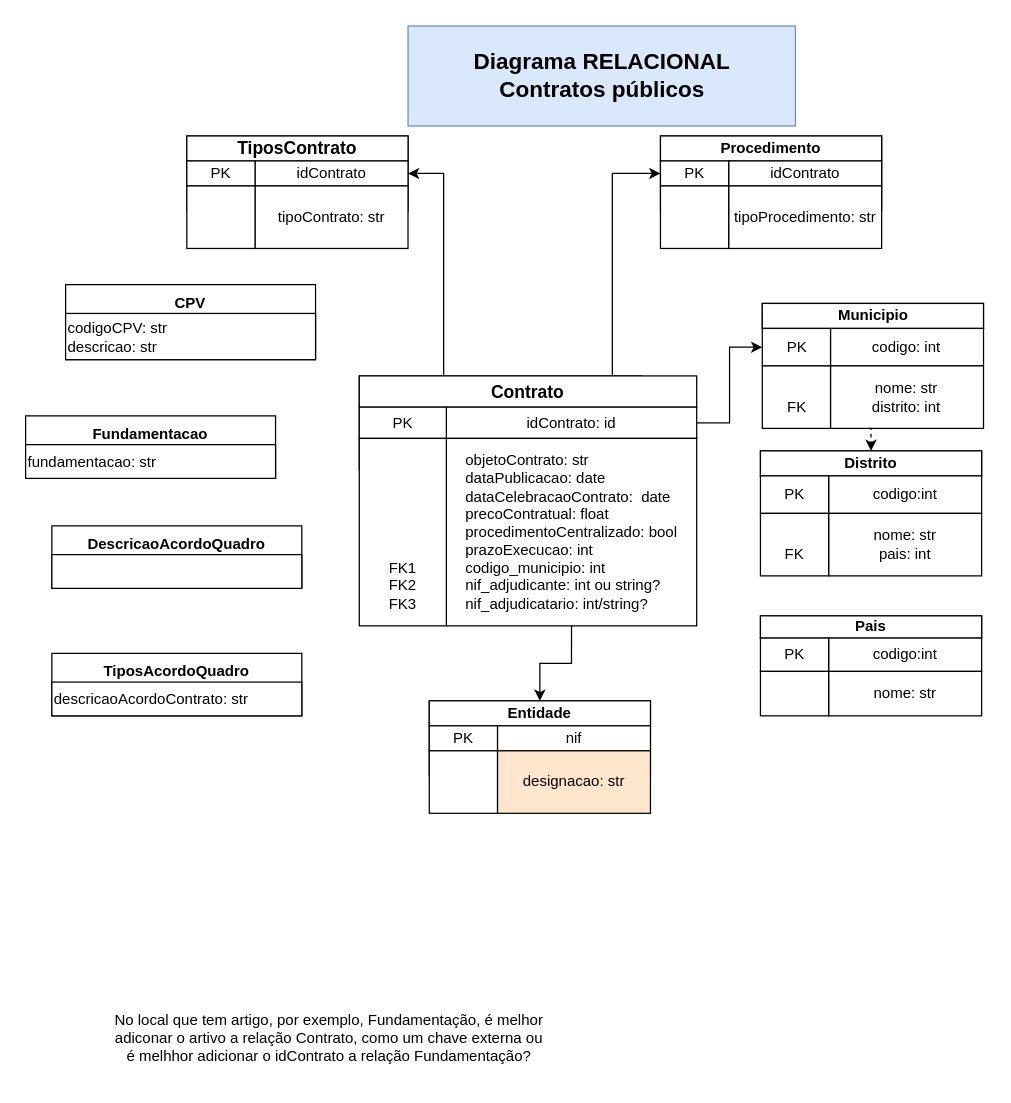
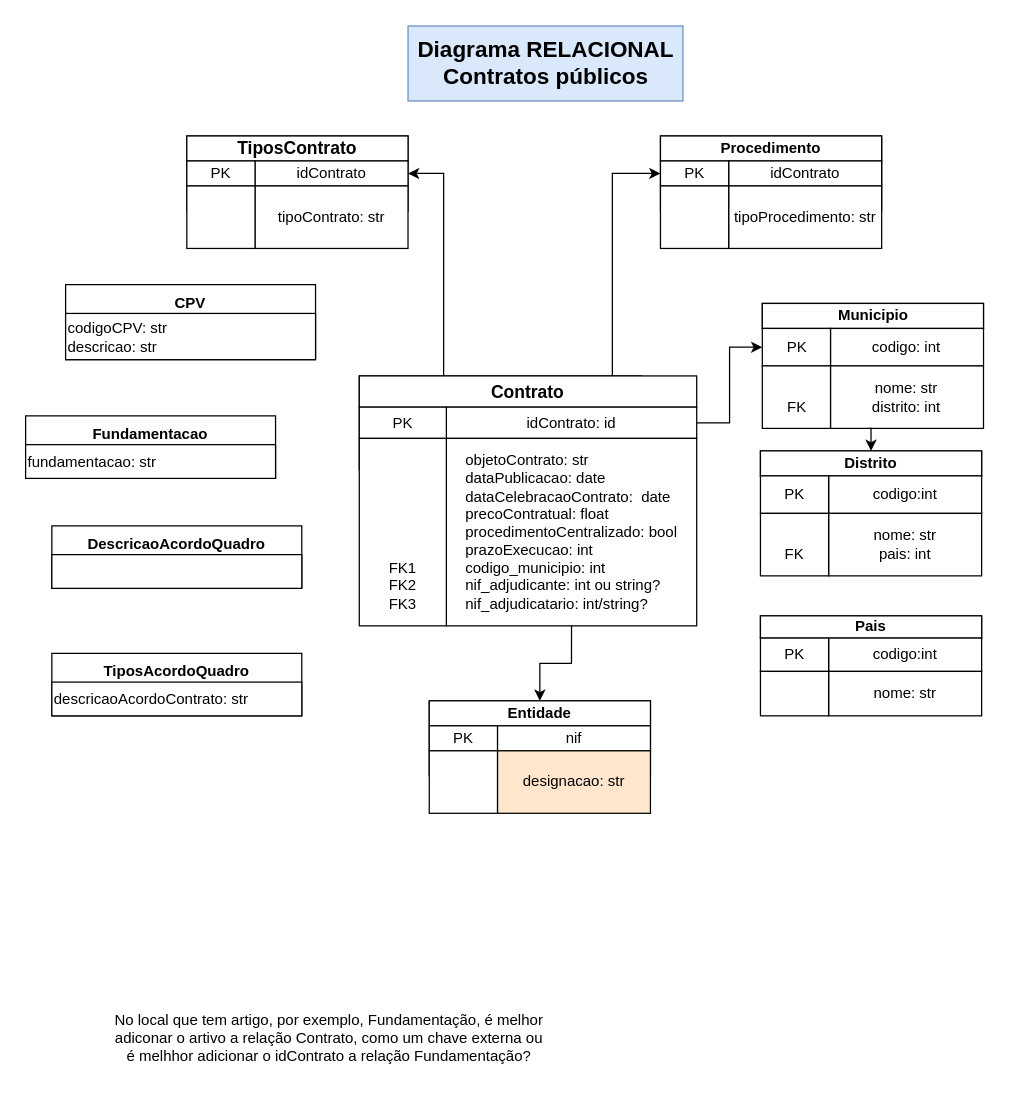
  <mxCell id="0" />
  <mxCell id="1" parent="0" />
  <mxCell id="2" value="CPV" style="swimlane;whiteSpace=wrap;html=1;startSize=30;" parent="1" vertex="1"><mxGeometry x="52" y="227" width="200" height="60" as="geometry" /></mxCell>
  <mxCell id="3" value="codigoCPV: str&lt;div&gt;descricao: str&lt;/div&gt;" style="whiteSpace=wrap;html=1;align=left;" parent="2" vertex="1"><mxGeometry y="23" width="200" height="37" as="geometry" /></mxCell>
  <mxCell id="4" value="Fundamentacao" style="swimlane;whiteSpace=wrap;html=1;startSize=30;align=center;" parent="1" vertex="1"><mxGeometry x="20" y="332" width="200" height="50" as="geometry" /></mxCell>
  <mxCell id="5" value="fundamentacao: str" style="whiteSpace=wrap;html=1;align=left;" parent="4" vertex="1"><mxGeometry y="23" width="200" height="27" as="geometry" /></mxCell>
  <mxCell id="6" value="TiposAcordoQuadro" style="swimlane;whiteSpace=wrap;html=1;startSize=30;align=center;" parent="1" vertex="1"><mxGeometry x="41" y="522" width="200" height="50" as="geometry" /></mxCell>
  <mxCell id="7" value="descricaoAcordoContrato: str" style="whiteSpace=wrap;html=1;align=left;" parent="6" vertex="1"><mxGeometry y="23" width="200" height="27" as="geometry" /></mxCell>
- <mxCell id="8" value="Diagrama RELACIONAL&lt;div style=&quot;font-size: 18px;&quot;&gt;Contratos públicos&lt;/div&gt;" style="text;html=1;align=center;verticalAlign=middle;resizable=0;points=[];autosize=1;strokeColor=#6c8ebf;fillColor=#dae8fc;fontStyle=1;fontSize=18;" parent="1" vertex="1"><mxGeometry x="326" y="20" width="310" height="80" as="geometry" /></mxCell>
+ <mxCell id="8" value="Diagrama RELACIONAL&lt;div style=&quot;font-size: 18px;&quot;&gt;Contratos públicos&lt;/div&gt;" style="text;html=1;align=center;verticalAlign=middle;resizable=0;points=[];autosize=1;strokeColor=#6c8ebf;fillColor=#dae8fc;fontStyle=1;fontSize=18;" parent="1" vertex="1"><mxGeometry x="326" y="20" width="220" height="60" as="geometry" /></mxCell>
  <mxCell id="9" value="DescricaoAcordoQuadro" style="swimlane;whiteSpace=wrap;html=1;startSize=30;align=center;" parent="1" vertex="1"><mxGeometry x="41" y="420" width="200" height="50" as="geometry" /></mxCell>
  <mxCell id="10" value="" style="whiteSpace=wrap;html=1;align=left;" parent="9" vertex="1"><mxGeometry y="23" width="200" height="27" as="geometry" /></mxCell>
  <mxCell id="11" value="" style="group" vertex="1" connectable="0" parent="1"><mxGeometry x="149" y="108" width="177" height="90" as="geometry" /></mxCell>
  <mxCell id="12" value="" style="rounded=0;whiteSpace=wrap;html=1;" vertex="1" parent="11"><mxGeometry width="177" height="60" as="geometry" /></mxCell>
  <mxCell id="13" value="&lt;b&gt;&lt;font style=&quot;font-size: 14px;&quot;&gt;TiposContrato&lt;/font&gt;&lt;/b&gt;" style="rounded=0;whiteSpace=wrap;html=1;" vertex="1" parent="11"><mxGeometry width="177" height="20" as="geometry" /></mxCell>
  <mxCell id="14" value="idContrato" style="rounded=0;whiteSpace=wrap;html=1;" vertex="1" parent="11"><mxGeometry x="54.575" y="20" width="122.425" height="20" as="geometry" /></mxCell>
  <mxCell id="15" value="tipoContrato: str" style="rounded=0;whiteSpace=wrap;html=1;" vertex="1" parent="11"><mxGeometry x="54.575" y="40" width="122.425" height="50" as="geometry" /></mxCell>
  <mxCell id="16" value="PK" style="rounded=0;whiteSpace=wrap;html=1;" vertex="1" parent="11"><mxGeometry y="20" width="54.575" height="20" as="geometry" /></mxCell>
  <mxCell id="17" value="" style="rounded=0;whiteSpace=wrap;html=1;" vertex="1" parent="11"><mxGeometry y="40" width="54.575" height="50" as="geometry" /></mxCell>
  <mxCell id="18" value="" style="group" vertex="1" connectable="0" parent="1"><mxGeometry x="287" y="300" width="270" height="200" as="geometry" /></mxCell>
  <mxCell id="19" value="" style="rounded=0;whiteSpace=wrap;html=1;" vertex="1" parent="18"><mxGeometry width="226" height="75.0" as="geometry" /></mxCell>
  <mxCell id="20" value="&lt;b&gt;&lt;font style=&quot;font-size: 14px;&quot;&gt;Contrato&lt;/font&gt;&lt;/b&gt;" style="rounded=0;whiteSpace=wrap;html=1;" vertex="1" parent="18"><mxGeometry width="270" height="25" as="geometry" /></mxCell>
  <mxCell id="21" value="&lt;div&gt;idContrato: id&lt;/div&gt;" style="rounded=0;whiteSpace=wrap;html=1;" vertex="1" parent="18"><mxGeometry x="69.68" y="25" width="200.32" height="25" as="geometry" /></mxCell>
  <mxCell id="22" value="&lt;div style=&quot;text-align: justify;&quot;&gt;objetoContrato: str&lt;/div&gt;&lt;div style=&quot;text-align: justify;&quot;&gt;dataPublicacao: date&lt;/div&gt;&lt;div style=&quot;text-align: justify;&quot;&gt;dataCelebracaoContrato:&amp;nbsp; date&lt;/div&gt;&lt;div style=&quot;text-align: justify;&quot;&gt;precoContratual: float&lt;/div&gt;&lt;div style=&quot;text-align: justify;&quot;&gt;procedimentoCentralizado: bool&lt;span style=&quot;background-color: initial; color: rgba(0, 0, 0, 0); font-family: monospace; font-size: 0px; text-align: left; text-wrap-mode: nowrap;&quot;&gt;%3CmxGraphModel%3E%3Croot%3E%3CmxCell%20id%3D%220%22%2F%3E%3CmxCell%20id%3D%221%22%20parent%3D%220%22%2F%3E%3CmxCell%20id%3D%222%22%20value%3D%22Contrato%22%20style%3D%22swimlane%3BwhiteSpace%3Dwrap%3Bhtml%3D1%3B%22%20vertex%3D%221%22%20parent%3D%221%22%3E%3CmxGeometry%20x%3D%22290%22%20y%3D%2250%22%20width%3D%22200%22%20height%3D%22200%22%20as%3D%22geometry%22%3E%3CmxRectangle%20x%3D%22290%22%20y%3D%2250%22%20width%3D%2290%22%20height%3D%2230%22%20as%3D%22alternateBounds%22%2F%3E%3C%2FmxGeometry%3E%3C%2FmxCell%3E%3CmxCell%20id%3D%223%22%20value%3D%22%26lt%3Bdiv%20style%3D%26quot%3Btext-align%3A%20justify%3B%26quot%3B%26gt%3BidContrato%26lt%3B%2Fdiv%26gt%3B%26lt%3Bdiv%20style%3D%26quot%3Btext-align%3A%20justify%3B%26quot%3B%26gt%3BtipoContrato%26lt%3B%2Fdiv%26gt%3B%26lt%3Bdiv%20style%3D%26quot%3Btext-align%3A%20justify%3B%26quot%3B%26gt%3BdataPublicacao%26lt%3B%2Fdiv%26gt%3B%26lt%3Bdiv%20style%3D%26quot%3Btext-align%3A%20justify%3B%26quot%3B%26gt%3BprecoContratual%26lt%3B%2Fdiv%26gt%3B%26lt%3Bdiv%20style%3D%26quot%3Btext-align%3A%20justify%3B%26quot%3B%26gt%3Bcpv%26lt%3B%2Fdiv%26gt%3B%26lt%3Bdiv%20style%3D%26quot%3Btext-align%3A%20justify%3B%26quot%3B%26gt%3BprocedimentoCentralizado%26lt%3B%2Fdiv%26gt%3B%26lt%3Bdiv%20style%3D%26quot%3Btext-align%3A%20justify%3B%26quot%3B%26gt%3BdescrAcordoQuadro%26lt%3B%2Fdiv%26gt%3B%26lt%3Bdiv%20style%3D%26quot%3Btext-align%3A%20justify%3B%26quot%3B%26gt%3Bfundamentacao%26lt%3B%2Fdiv%26gt%3B%22%20style%3D%22whiteSpace%3Dwrap%3Bhtml%3D1%3Balign%3Dleft%3B%22%20vertex%3D%221%22%20parent%3D%222%22%3E%3CmxGeometry%20y%3D%2223%22%20width%3D%22200%22%20height%3D%22177%22%20as%3D%22geometry%22%2F%3E%3C%2FmxCell%3E%3C%2Froot%3E%3C%2FmxG&lt;/span&gt;&lt;/div&gt;&lt;div style=&quot;text-align: justify;&quot;&gt;&lt;span style=&quot;text-align: left;&quot;&gt;prazoExecucao: int&lt;/span&gt;&lt;/div&gt;&lt;div style=&quot;text-align: justify;&quot;&gt;&lt;span style=&quot;text-align: left;&quot;&gt;codigo_municipio: int&lt;br&gt;&lt;/span&gt;&lt;/div&gt;&lt;div style=&quot;text-align: justify;&quot;&gt;&lt;span style=&quot;text-align: left;&quot;&gt;nif_adjudicante: int ou string?&lt;/span&gt;&lt;/div&gt;&lt;div style=&quot;text-align: justify;&quot;&gt;&lt;span style=&quot;text-align: left;&quot;&gt;nif_adjudicatario: int/string?&lt;br&gt;&lt;/span&gt;&lt;/div&gt;" style="rounded=0;whiteSpace=wrap;html=1;" vertex="1" parent="18"><mxGeometry x="69.68" y="50" width="200.32" height="150.0" as="geometry" /></mxCell>
  <mxCell id="23" value="PK" style="rounded=0;whiteSpace=wrap;html=1;" vertex="1" parent="18"><mxGeometry y="25" width="69.683" height="25" as="geometry" /></mxCell>
  <mxCell id="24" value="&lt;div&gt;&lt;br&gt;&lt;/div&gt;&lt;div&gt;&lt;br&gt;&lt;/div&gt;&lt;div&gt;&lt;br&gt;&lt;/div&gt;&lt;div&gt;&lt;br&gt;&lt;/div&gt;&lt;div&gt;&lt;br&gt;&lt;/div&gt;&lt;div&gt;&lt;br&gt;&lt;/div&gt;&lt;div&gt;FK1&lt;/div&gt;&lt;div&gt;FK2&lt;/div&gt;&lt;div&gt;FK3&lt;br&gt;&lt;/div&gt;" style="rounded=0;whiteSpace=wrap;html=1;" vertex="1" parent="18"><mxGeometry y="50" width="69.68" height="150.0" as="geometry" /></mxCell>
  <mxCell id="25" value="" style="group" vertex="1" connectable="0" parent="1"><mxGeometry x="528" y="108" width="177" height="90" as="geometry" /></mxCell>
  <mxCell id="26" value="" style="rounded=0;whiteSpace=wrap;html=1;" vertex="1" parent="25"><mxGeometry width="177" height="60" as="geometry" /></mxCell>
  <mxCell id="27" value="&lt;b&gt;Procedimento&lt;/b&gt;" style="rounded=0;whiteSpace=wrap;html=1;" vertex="1" parent="25"><mxGeometry width="177" height="20" as="geometry" /></mxCell>
  <mxCell id="28" value="idContrato" style="rounded=0;whiteSpace=wrap;html=1;" vertex="1" parent="25"><mxGeometry x="54.575" y="20" width="122.425" height="20" as="geometry" /></mxCell>
  <mxCell id="29" value="tipoProcedimento: str" style="rounded=0;whiteSpace=wrap;html=1;" vertex="1" parent="25"><mxGeometry x="54.575" y="40" width="122.425" height="50" as="geometry" /></mxCell>
  <mxCell id="30" value="PK" style="rounded=0;whiteSpace=wrap;html=1;" vertex="1" parent="25"><mxGeometry y="20" width="54.575" height="20" as="geometry" /></mxCell>
  <mxCell id="31" value="" style="rounded=0;whiteSpace=wrap;html=1;" vertex="1" parent="25"><mxGeometry y="40" width="54.575" height="50" as="geometry" /></mxCell>
  <mxCell id="32" style="edgeStyle=orthogonalEdgeStyle;rounded=0;orthogonalLoop=1;jettySize=auto;html=1;exitX=0.25;exitY=0;exitDx=0;exitDy=0;entryX=1;entryY=0.5;entryDx=0;entryDy=0;" edge="1" parent="1" source="20" target="14"><mxGeometry relative="1" as="geometry" /></mxCell>
  <mxCell id="33" style="edgeStyle=orthogonalEdgeStyle;rounded=0;orthogonalLoop=1;jettySize=auto;html=1;exitX=0.75;exitY=0;exitDx=0;exitDy=0;entryX=0;entryY=0.5;entryDx=0;entryDy=0;" edge="1" parent="1" source="20" target="30"><mxGeometry relative="1" as="geometry" /></mxCell>
  <mxCell id="34" value="" style="group" vertex="1" connectable="0" parent="1"><mxGeometry x="609.5" y="242" width="177.01" height="90" as="geometry" /></mxCell>
  <mxCell id="35" value="" style="rounded=0;whiteSpace=wrap;html=1;" vertex="1" parent="34"><mxGeometry width="177" height="20" as="geometry" /></mxCell>
  <mxCell id="36" value="&lt;b&gt;Municipio&lt;/b&gt;" style="rounded=0;whiteSpace=wrap;html=1;" vertex="1" parent="34"><mxGeometry width="177" height="20" as="geometry" /></mxCell>
  <mxCell id="37" value="codigo: int" style="rounded=0;whiteSpace=wrap;html=1;" vertex="1" parent="34"><mxGeometry x="54.58" y="20" width="122.43" height="30" as="geometry" /></mxCell>
  <mxCell id="38" value="&lt;div&gt;nome: str&lt;/div&gt;&lt;div&gt;distrito: int&lt;br&gt;&lt;/div&gt;" style="rounded=0;whiteSpace=wrap;html=1;" vertex="1" parent="34"><mxGeometry x="54.575" y="50" width="122.425" height="50" as="geometry" /></mxCell>
  <mxCell id="39" value="PK" style="rounded=0;whiteSpace=wrap;html=1;" vertex="1" parent="34"><mxGeometry y="20" width="54.58" height="30" as="geometry" /></mxCell>
  <mxCell id="40" value="&lt;div&gt;&lt;br&gt;&lt;/div&gt;&lt;div&gt;FK&lt;br&gt;&lt;/div&gt;" style="rounded=0;whiteSpace=wrap;html=1;" vertex="1" parent="34"><mxGeometry y="50" width="54.575" height="50" as="geometry" /></mxCell>
  <mxCell id="41" style="edgeStyle=orthogonalEdgeStyle;rounded=0;orthogonalLoop=1;jettySize=auto;html=1;exitX=1;exitY=0.5;exitDx=0;exitDy=0;entryX=0;entryY=0.5;entryDx=0;entryDy=0;" edge="1" parent="1" source="21" target="39"><mxGeometry relative="1" as="geometry" /></mxCell>
  <mxCell id="42" value="" style="group" vertex="1" connectable="0" parent="1"><mxGeometry x="608" y="360" width="177.01" height="90" as="geometry" /></mxCell>
  <mxCell id="43" value="" style="rounded=0;whiteSpace=wrap;html=1;" vertex="1" parent="42"><mxGeometry width="177" height="20" as="geometry" /></mxCell>
  <mxCell id="44" value="&lt;b&gt;Distrito&lt;/b&gt;" style="rounded=0;whiteSpace=wrap;html=1;" vertex="1" parent="42"><mxGeometry width="177" height="20" as="geometry" /></mxCell>
  <mxCell id="45" value="codigo:int" style="rounded=0;whiteSpace=wrap;html=1;" vertex="1" parent="42"><mxGeometry x="54.58" y="20" width="122.43" height="30" as="geometry" /></mxCell>
  <mxCell id="46" value="&lt;div&gt;nome: str&lt;/div&gt;&lt;div&gt;pais: int&lt;br&gt;&lt;/div&gt;" style="rounded=0;whiteSpace=wrap;html=1;" vertex="1" parent="42"><mxGeometry x="54.575" y="50" width="122.425" height="50" as="geometry" /></mxCell>
  <mxCell id="47" value="PK" style="rounded=0;whiteSpace=wrap;html=1;" vertex="1" parent="42"><mxGeometry y="20" width="54.58" height="30" as="geometry" /></mxCell>
  <mxCell id="48" value="&lt;div&gt;&lt;br&gt;&lt;/div&gt;&lt;div&gt;FK&lt;br&gt;&lt;/div&gt;" style="rounded=0;whiteSpace=wrap;html=1;" vertex="1" parent="42"><mxGeometry y="50" width="54.575" height="50" as="geometry" /></mxCell>
  <mxCell id="49" value="" style="group" vertex="1" connectable="0" parent="1"><mxGeometry x="608" y="492" width="177.01" height="80" as="geometry" /></mxCell>
  <mxCell id="50" value="" style="rounded=0;whiteSpace=wrap;html=1;" vertex="1" parent="49"><mxGeometry width="177" height="17.778" as="geometry" /></mxCell>
  <mxCell id="51" value="&lt;b&gt;Pais&lt;/b&gt;" style="rounded=0;whiteSpace=wrap;html=1;" vertex="1" parent="49"><mxGeometry width="177" height="17.778" as="geometry" /></mxCell>
  <mxCell id="52" value="codigo:int" style="rounded=0;whiteSpace=wrap;html=1;" vertex="1" parent="49"><mxGeometry x="54.58" y="17.778" width="122.43" height="26.667" as="geometry" /></mxCell>
  <mxCell id="53" value="&lt;div&gt;nome: str&lt;/div&gt;" style="rounded=0;whiteSpace=wrap;html=1;" vertex="1" parent="49"><mxGeometry x="54.58" y="44.44" width="122.43" height="35.56" as="geometry" /></mxCell>
  <mxCell id="54" value="PK" style="rounded=0;whiteSpace=wrap;html=1;" vertex="1" parent="49"><mxGeometry y="17.778" width="54.58" height="26.667" as="geometry" /></mxCell>
  <mxCell id="55" value="" style="rounded=0;whiteSpace=wrap;html=1;" vertex="1" parent="49"><mxGeometry y="44.44" width="54.58" height="35.56" as="geometry" /></mxCell>
- <mxCell id="56" style="edgeStyle=orthogonalEdgeStyle;rounded=0;orthogonalLoop=1;jettySize=auto;html=1;exitX=0.25;exitY=1;exitDx=0;exitDy=0;entryX=0.5;entryY=0;entryDx=0;entryDy=0;dashed=1;" edge="1" parent="1" source="38" target="44"><mxGeometry relative="1" as="geometry" /></mxCell>
+ <mxCell id="56" style="edgeStyle=orthogonalEdgeStyle;rounded=0;orthogonalLoop=1;jettySize=auto;html=1;exitX=0.25;exitY=1;exitDx=0;exitDy=0;entryX=0.5;entryY=0;entryDx=0;entryDy=0;" edge="1" parent="1" source="38" target="44"><mxGeometry relative="1" as="geometry" /></mxCell>
  <mxCell id="57" value="No local que tem artigo, por exemplo, Fundamentação, é melhor adiconar o artivo a relação Contrato, como um chave externa ou é melhhor adicionar o idContrato a relação Fundamentação?" style="text;html=1;align=center;verticalAlign=middle;whiteSpace=wrap;rounded=0;" vertex="1" parent="1"><mxGeometry x="88" y="800" width="350" height="60" as="geometry" /></mxCell>
  <mxCell id="58" value="" style="group" vertex="1" connectable="0" parent="1"><mxGeometry x="343" y="560" width="177" height="90" as="geometry" /></mxCell>
  <mxCell id="59" value="" style="rounded=0;whiteSpace=wrap;html=1;" vertex="1" parent="58"><mxGeometry width="177" height="60" as="geometry" /></mxCell>
  <mxCell id="60" value="&lt;b&gt;Entidade&lt;/b&gt;" style="rounded=0;whiteSpace=wrap;html=1;" vertex="1" parent="58"><mxGeometry width="177" height="20" as="geometry" /></mxCell>
  <mxCell id="61" value="nif" style="rounded=0;whiteSpace=wrap;html=1;" vertex="1" parent="58"><mxGeometry x="54.575" y="20" width="122.425" height="20" as="geometry" /></mxCell>
  <mxCell id="62" value="designacao: str" style="rounded=0;whiteSpace=wrap;html=1;fillColor=#ffe6cc;" vertex="1" parent="58"><mxGeometry x="54.575" y="40" width="122.425" height="50" as="geometry" /></mxCell>
  <mxCell id="63" value="PK" style="rounded=0;whiteSpace=wrap;html=1;" vertex="1" parent="58"><mxGeometry y="20" width="54.575" height="20" as="geometry" /></mxCell>
  <mxCell id="64" value="" style="rounded=0;whiteSpace=wrap;html=1;" vertex="1" parent="58"><mxGeometry y="40" width="54.575" height="50" as="geometry" /></mxCell>
  <mxCell id="65" style="edgeStyle=orthogonalEdgeStyle;rounded=0;orthogonalLoop=1;jettySize=auto;html=1;exitX=0.5;exitY=1;exitDx=0;exitDy=0;entryX=0.5;entryY=0;entryDx=0;entryDy=0;" edge="1" parent="1" source="22" target="60"><mxGeometry relative="1" as="geometry" /></mxCell>
